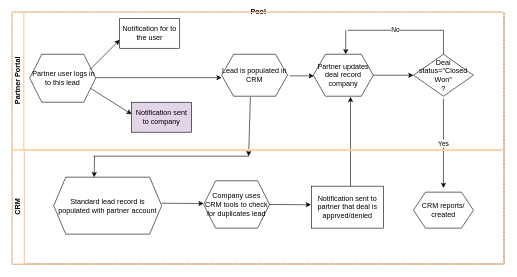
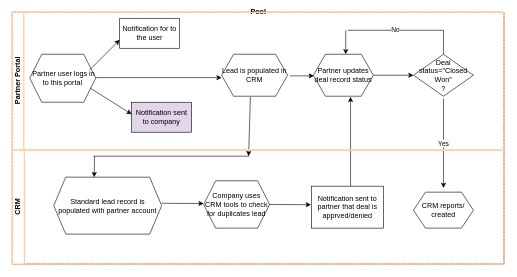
  <mxCell id="0" />
  <mxCell id="1" parent="0" />
- <mxCell id="2" value="&amp;nbsp;Partner user logs in to this lead" style="shape=hexagon;perimeter=hexagonPerimeter2;whiteSpace=wrap;html=1;fixedSize=1;" vertex="1" parent="1"><mxGeometry x="49" y="90" width="110" height="80" as="geometry" /></mxCell>
+ <mxCell id="2" value="&amp;nbsp;Partner user logs in to this portal" style="shape=hexagon;perimeter=hexagonPerimeter2;whiteSpace=wrap;html=1;fixedSize=1;" vertex="1" parent="1"><mxGeometry x="49" y="90" width="110" height="80" as="geometry" /></mxCell>
  <mxCell id="3" value="" style="endArrow=classic;html=1;" edge="1" parent="1"><mxGeometry width="50" height="50" relative="1" as="geometry"><mxPoint x="149" y="116" as="sourcePoint" /><mxPoint x="199" y="66" as="targetPoint" /></mxGeometry></mxCell>
  <mxCell id="4" value="" style="endArrow=classic;html=1;" edge="1" parent="1"><mxGeometry width="50" height="50" relative="1" as="geometry"><mxPoint x="159" y="129" as="sourcePoint" /><mxPoint x="369" y="129" as="targetPoint" /></mxGeometry></mxCell>
  <mxCell id="5" value="" style="endArrow=classic;html=1;exitX=1;exitY=0.75;exitDx=0;exitDy=0;" edge="1" parent="1" source="2"><mxGeometry width="50" height="50" relative="1" as="geometry"><mxPoint x="169" y="136" as="sourcePoint" /><mxPoint x="219" y="190" as="targetPoint" /></mxGeometry></mxCell>
  <mxCell id="6" value="Notification for to the user" style="rounded=0;whiteSpace=wrap;html=1;" vertex="1" parent="1"><mxGeometry x="199" y="30" width="100" height="50" as="geometry" /></mxCell>
  <mxCell id="7" value="Notification sent to company" style="rounded=0;whiteSpace=wrap;html=1;fillColor=#e1d5e7;" vertex="1" parent="1"><mxGeometry x="219" y="170" width="100" height="50" as="geometry" /></mxCell>
  <mxCell id="8" value="Lead is populated in CRM" style="shape=hexagon;perimeter=hexagonPerimeter2;whiteSpace=wrap;html=1;fixedSize=1;" vertex="1" parent="1"><mxGeometry x="369" y="90" width="110" height="70" as="geometry" /></mxCell>
  <mxCell id="9" value="" style="endArrow=classic;html=1;" edge="1" parent="1"><mxGeometry width="50" height="50" relative="1" as="geometry"><mxPoint x="483" y="126" as="sourcePoint" /><mxPoint x="523" y="126" as="targetPoint" /></mxGeometry></mxCell>
- <mxCell id="10" value="Partner updates deal record company" style="shape=hexagon;perimeter=hexagonPerimeter2;whiteSpace=wrap;html=1;fixedSize=1;" vertex="1" parent="1"><mxGeometry x="522" y="90" width="100" height="70" as="geometry" /></mxCell>
+ <mxCell id="10" value="Partner updates deal record status" style="shape=hexagon;perimeter=hexagonPerimeter2;whiteSpace=wrap;html=1;fixedSize=1;" vertex="1" parent="1"><mxGeometry x="522" y="90" width="100" height="70" as="geometry" /></mxCell>
  <mxCell id="11" value="" style="endArrow=classic;html=1;exitX=1;exitY=0.5;exitDx=0;exitDy=0;" edge="1" parent="1" source="10"><mxGeometry width="50" height="50" relative="1" as="geometry"><mxPoint x="499" y="140" as="sourcePoint" /><mxPoint x="689" y="125" as="targetPoint" /></mxGeometry></mxCell>
  <mxCell id="12" value="Deal status=&quot;Closed Won&quot;&lt;br&gt;?" style="rhombus;whiteSpace=wrap;html=1;" vertex="1" parent="1"><mxGeometry x="689" y="90" width="100" height="70" as="geometry" /></mxCell>
  <mxCell id="13" value="Yes" style="endArrow=classic;html=1;exitX=0.5;exitY=1;exitDx=0;exitDy=0;" edge="1" parent="1"><mxGeometry width="50" height="50" relative="1" as="geometry"><mxPoint x="739" y="164" as="sourcePoint" /><mxPoint x="739" y="313" as="targetPoint" /></mxGeometry></mxCell>
  <mxCell id="14" value="CRM reports/ created" style="shape=hexagon;perimeter=hexagonPerimeter2;whiteSpace=wrap;html=1;fixedSize=1;" vertex="1" parent="1"><mxGeometry x="689" y="320" width="100" height="60" as="geometry" /></mxCell>
  <mxCell id="15" value="" style="endArrow=classic;html=1;entryX=0.5;entryY=1;entryDx=0;entryDy=0;" edge="1" parent="1"><mxGeometry width="50" height="50" relative="1" as="geometry"><mxPoint x="584" y="311" as="sourcePoint" /><mxPoint x="584" y="161" as="targetPoint" /></mxGeometry></mxCell>
  <mxCell id="16" value="Notification sent to partner that deal is apprved/denied" style="rounded=0;whiteSpace=wrap;html=1;" vertex="1" parent="1"><mxGeometry x="519" y="310" width="120" height="70" as="geometry" /></mxCell>
  <mxCell id="17" value="Company uses CRM tools to check for duplicates lead" style="shape=hexagon;perimeter=hexagonPerimeter2;whiteSpace=wrap;html=1;fixedSize=1;" vertex="1" parent="1"><mxGeometry x="339" y="301" width="110" height="79" as="geometry" /></mxCell>
  <mxCell id="18" value="" style="endArrow=classic;html=1;exitX=1;exitY=0.5;exitDx=0;exitDy=0;" edge="1" parent="1" source="17"><mxGeometry width="50" height="50" relative="1" as="geometry"><mxPoint x="459" y="370" as="sourcePoint" /><mxPoint x="518" y="341" as="targetPoint" /></mxGeometry></mxCell>
  <mxCell id="19" value="Standard lead record is populated with partner account" style="shape=hexagon;perimeter=hexagonPerimeter2;whiteSpace=wrap;html=1;fixedSize=1;" vertex="1" parent="1"><mxGeometry x="89" y="295" width="180" height="95" as="geometry" /></mxCell>
  <mxCell id="20" value="" style="endArrow=classic;html=1;exitX=1;exitY=0.458;exitDx=0;exitDy=0;exitPerimeter=0;" edge="1" parent="1" source="19"><mxGeometry width="50" height="50" relative="1" as="geometry"><mxPoint x="279" y="380" as="sourcePoint" /><mxPoint x="339" y="339" as="targetPoint" /></mxGeometry></mxCell>
  <mxCell id="21" value="" style="endArrow=classic;html=1;exitX=0.436;exitY=1.019;exitDx=0;exitDy=0;exitPerimeter=0;" edge="1" parent="1" source="8"><mxGeometry width="50" height="50" relative="1" as="geometry"><mxPoint x="389" y="250" as="sourcePoint" /><mxPoint x="414" y="260" as="targetPoint" /></mxGeometry></mxCell>
  <mxCell id="22" value="" style="endArrow=none;html=1;" edge="1" parent="1"><mxGeometry width="50" height="50" relative="1" as="geometry"><mxPoint x="155" y="260" as="sourcePoint" /><mxPoint x="415" y="260" as="targetPoint" /></mxGeometry></mxCell>
  <mxCell id="23" value="" style="endArrow=classic;html=1;entryX=0.375;entryY=0;entryDx=0;entryDy=0;" edge="1" parent="1" target="19"><mxGeometry width="50" height="50" relative="1" as="geometry"><mxPoint x="157" y="260" as="sourcePoint" /><mxPoint x="155" y="295" as="targetPoint" /></mxGeometry></mxCell>
  <mxCell id="24" value="" style="endArrow=none;html=1;exitX=0.5;exitY=0;exitDx=0;exitDy=0;" edge="1" parent="1" source="12"><mxGeometry width="50" height="50" relative="1" as="geometry"><mxPoint x="389" y="270" as="sourcePoint" /><mxPoint x="739" y="50" as="targetPoint" /></mxGeometry></mxCell>
  <mxCell id="25" value="No" style="endArrow=none;html=1;" edge="1" parent="1"><mxGeometry width="50" height="50" relative="1" as="geometry"><mxPoint x="579" y="50" as="sourcePoint" /><mxPoint x="739" y="50" as="targetPoint" /></mxGeometry></mxCell>
  <mxCell id="26" value="" style="endArrow=classic;html=1;" edge="1" parent="1"><mxGeometry width="50" height="50" relative="1" as="geometry"><mxPoint x="576" y="50" as="sourcePoint" /><mxPoint x="576" y="90" as="targetPoint" /></mxGeometry></mxCell>
  <mxCell id="27" value="Pool" style="swimlane;html=1;childLayout=stackLayout;resizeParent=1;resizeParentMax=0;horizontal=1;startSize=0;horizontalStack=0;dashed=1;dashPattern=1 1;strokeWidth=2;" vertex="1" parent="1"><mxGeometry x="20" y="20" width="820" height="420" as="geometry" /></mxCell>
  <mxCell id="28" value="Partner Portal" style="swimlane;html=1;startSize=19;horizontal=0;strokeWidth=2;strokeColor=#FFCE9F;" vertex="1" parent="27"><mxGeometry width="820" height="230" as="geometry" /></mxCell>
  <mxCell id="29" value="CRM&lt;br&gt;" style="swimlane;html=1;startSize=20;horizontal=0;strokeColor=#FFCE9F;strokeWidth=2;" vertex="1" parent="27"><mxGeometry y="230" width="820" height="190" as="geometry" /></mxCell>
